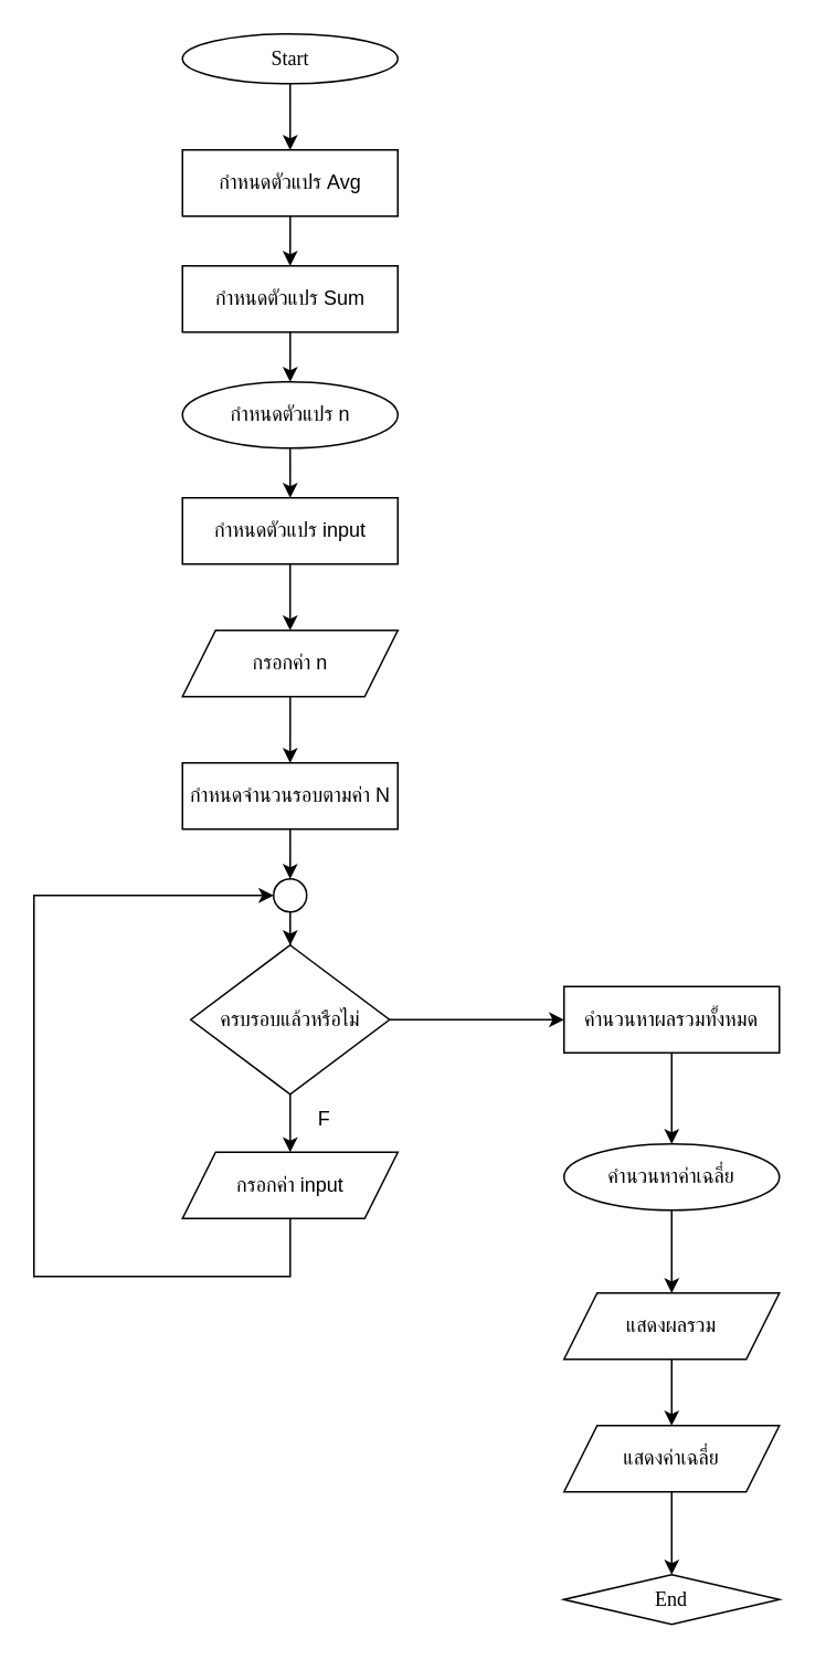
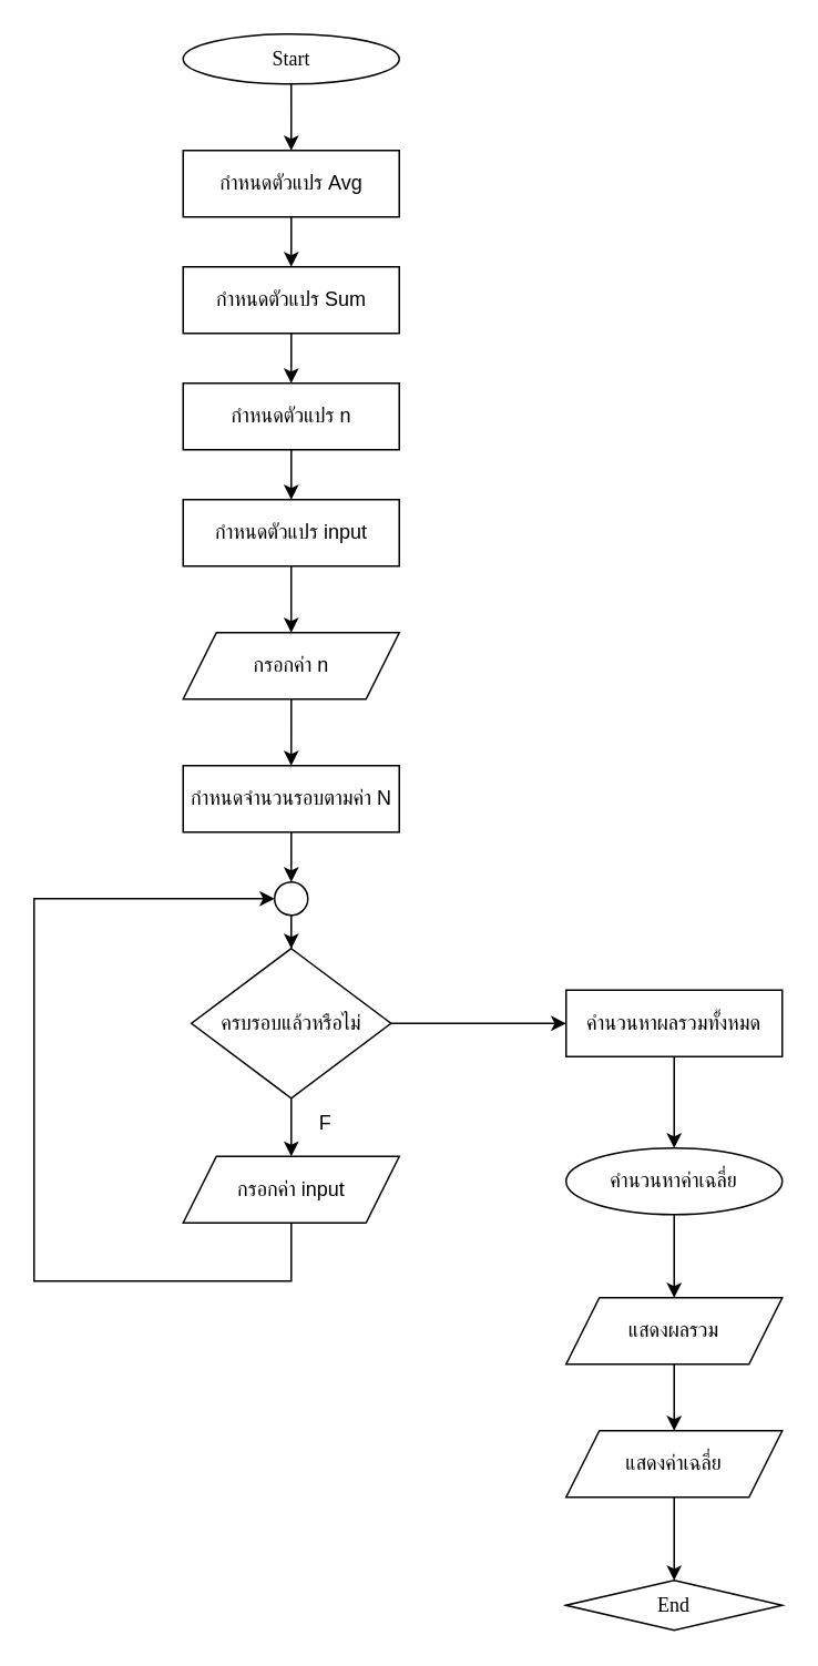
  <mxCell id="0" />
  <mxCell id="1" parent="0" />
  <mxCell id="2" value="" style="edgeStyle=orthogonalEdgeStyle;rounded=0;orthogonalLoop=1;jettySize=auto;html=1;" edge="1" parent="1" source="3"><mxGeometry relative="1" as="geometry"><mxPoint x="174.66" y="90" as="targetPoint" /></mxGeometry></mxCell>
  <mxCell id="3" value="&lt;font data-font-src=&quot;https://fonts.googleapis.com/css?family=Sarabun&quot; face=&quot;Sarabun&quot;&gt;Start&lt;/font&gt;" style="ellipse;whiteSpace=wrap;html=1;" vertex="1" parent="1"><mxGeometry x="109.66" y="20" width="130" height="30" as="geometry" /></mxCell>
  <mxCell id="4" value="" style="edgeStyle=orthogonalEdgeStyle;rounded=0;orthogonalLoop=1;jettySize=auto;html=1;" edge="1" parent="1" source="5" target="7"><mxGeometry relative="1" as="geometry" /></mxCell>
- <mxCell id="5" value="กำหนดตัวแปร n" style="ellipse;whiteSpace=wrap;html=1;" vertex="1" parent="1"><mxGeometry x="109.66" y="230" width="130" height="40" as="geometry" /></mxCell>
+ <mxCell id="5" value="กำหนดตัวแปร n" style="rounded=0;whiteSpace=wrap;html=1;" vertex="1" parent="1"><mxGeometry x="109.66" y="230" width="130" height="40" as="geometry" /></mxCell>
  <mxCell id="6" value="" style="edgeStyle=orthogonalEdgeStyle;rounded=0;orthogonalLoop=1;jettySize=auto;html=1;" edge="1" parent="1" source="7" target="9"><mxGeometry relative="1" as="geometry" /></mxCell>
  <mxCell id="7" value="กำหนดตัวแปร input" style="rounded=0;whiteSpace=wrap;html=1;" vertex="1" parent="1"><mxGeometry x="109.66" y="300" width="130" height="40" as="geometry" /></mxCell>
  <mxCell id="8" value="" style="edgeStyle=orthogonalEdgeStyle;rounded=0;orthogonalLoop=1;jettySize=auto;html=1;" edge="1" parent="1" source="9"><mxGeometry relative="1" as="geometry"><mxPoint x="174.66" y="460" as="targetPoint" /></mxGeometry></mxCell>
  <mxCell id="9" value="กรอกค่า n" style="rounded=0;whiteSpace=wrap;html=1;shape=parallelogram;perimeter=parallelogramPerimeter;fixedSize=1;" vertex="1" parent="1"><mxGeometry x="109.66" y="380" width="130" height="40" as="geometry" /></mxCell>
  <mxCell id="10" value="" style="edgeStyle=orthogonalEdgeStyle;rounded=0;orthogonalLoop=1;jettySize=auto;html=1;" edge="1" parent="1" source="12" target="16"><mxGeometry relative="1" as="geometry" /></mxCell>
  <mxCell id="11" value="" style="edgeStyle=orthogonalEdgeStyle;rounded=0;orthogonalLoop=1;jettySize=auto;html=1;" edge="1" parent="1" source="12" target="21"><mxGeometry relative="1" as="geometry" /></mxCell>
  <mxCell id="12" value="ครบรอบแล้วหรือไม่" style="rhombus;whiteSpace=wrap;html=1;" vertex="1" parent="1"><mxGeometry x="114.66" y="570" width="120" height="90" as="geometry" /></mxCell>
  <mxCell id="13" value="" style="edgeStyle=orthogonalEdgeStyle;rounded=0;orthogonalLoop=1;jettySize=auto;html=1;" edge="1" parent="1" source="14" target="18"><mxGeometry relative="1" as="geometry" /></mxCell>
  <mxCell id="14" value="กำหนดจำนวนรอบตามค่า N" style="rounded=0;whiteSpace=wrap;html=1;" vertex="1" parent="1"><mxGeometry x="109.66" y="460" width="130" height="40" as="geometry" /></mxCell>
  <mxCell id="15" style="edgeStyle=orthogonalEdgeStyle;rounded=0;orthogonalLoop=1;jettySize=auto;html=1;entryX=0;entryY=0.5;entryDx=0;entryDy=0;" edge="1" parent="1" source="16" target="18"><mxGeometry relative="1" as="geometry"><Array as="points"><mxPoint x="175" y="770" /><mxPoint x="20" y="770" /><mxPoint x="20" y="540" /></Array></mxGeometry></mxCell>
  <mxCell id="16" value="กรอกค่า input" style="rounded=0;whiteSpace=wrap;html=1;shape=parallelogram;perimeter=parallelogramPerimeter;fixedSize=1;" vertex="1" parent="1"><mxGeometry x="109.66" y="695" width="130" height="40" as="geometry" /></mxCell>
  <mxCell id="17" value="" style="edgeStyle=orthogonalEdgeStyle;rounded=0;orthogonalLoop=1;jettySize=auto;html=1;" edge="1" parent="1" source="18" target="12"><mxGeometry relative="1" as="geometry" /></mxCell>
  <mxCell id="18" value="" style="ellipse;whiteSpace=wrap;html=1;aspect=fixed;" vertex="1" parent="1"><mxGeometry x="164.66" y="530" width="20" height="20" as="geometry" /></mxCell>
  <mxCell id="19" value="F" style="text;html=1;align=center;verticalAlign=middle;resizable=0;points=[];autosize=1;strokeColor=none;fillColor=none;" vertex="1" parent="1"><mxGeometry x="180" y="660" width="30" height="30" as="geometry" /></mxCell>
  <mxCell id="20" value="" style="edgeStyle=orthogonalEdgeStyle;rounded=0;orthogonalLoop=1;jettySize=auto;html=1;" edge="1" parent="1" source="21" target="23"><mxGeometry relative="1" as="geometry" /></mxCell>
  <mxCell id="21" value="คำนวนหาผลรวมทั้งหมด" style="rounded=0;whiteSpace=wrap;html=1;" vertex="1" parent="1"><mxGeometry x="340" y="595" width="130" height="40" as="geometry" /></mxCell>
  <mxCell id="22" value="" style="edgeStyle=orthogonalEdgeStyle;rounded=0;orthogonalLoop=1;jettySize=auto;html=1;" edge="1" parent="1" source="23" target="25"><mxGeometry relative="1" as="geometry" /></mxCell>
  <mxCell id="23" value="คำนวนหาค่าเฉลี่ย" style="ellipse;whiteSpace=wrap;html=1;" vertex="1" parent="1"><mxGeometry x="340" y="690" width="130" height="40" as="geometry" /></mxCell>
  <mxCell id="24" value="" style="edgeStyle=orthogonalEdgeStyle;rounded=0;orthogonalLoop=1;jettySize=auto;html=1;" edge="1" parent="1" source="25" target="27"><mxGeometry relative="1" as="geometry" /></mxCell>
  <mxCell id="25" value="แสดงผลรวม" style="rounded=0;whiteSpace=wrap;html=1;shape=parallelogram;perimeter=parallelogramPerimeter;fixedSize=1;" vertex="1" parent="1"><mxGeometry x="340" y="780" width="130" height="40" as="geometry" /></mxCell>
  <mxCell id="26" value="" style="edgeStyle=orthogonalEdgeStyle;rounded=0;orthogonalLoop=1;jettySize=auto;html=1;" edge="1" parent="1" source="27" target="28"><mxGeometry relative="1" as="geometry" /></mxCell>
  <mxCell id="27" value="แสดงค่าเฉลี่ย" style="rounded=0;whiteSpace=wrap;html=1;shape=parallelogram;perimeter=parallelogramPerimeter;fixedSize=1;" vertex="1" parent="1"><mxGeometry x="340" y="860" width="130" height="40" as="geometry" /></mxCell>
  <mxCell id="28" value="&lt;font data-font-src=&quot;https://fonts.googleapis.com/css?family=Sarabun&quot; face=&quot;Sarabun&quot;&gt;End&lt;/font&gt;" style="rhombus;whiteSpace=wrap;html=1;" vertex="1" parent="1"><mxGeometry x="340" y="950" width="130" height="30" as="geometry" /></mxCell>
  <mxCell id="29" style="edgeStyle=orthogonalEdgeStyle;rounded=0;orthogonalLoop=1;jettySize=auto;html=1;entryX=0.5;entryY=0;entryDx=0;entryDy=0;" edge="1" parent="1" source="30" target="5"><mxGeometry relative="1" as="geometry" /></mxCell>
  <mxCell id="30" value="กำหนดตัวแปร Sum" style="rounded=0;whiteSpace=wrap;html=1;" vertex="1" parent="1"><mxGeometry x="109.66" y="160" width="130" height="40" as="geometry" /></mxCell>
  <mxCell id="31" style="edgeStyle=orthogonalEdgeStyle;rounded=0;orthogonalLoop=1;jettySize=auto;html=1;entryX=0.5;entryY=0;entryDx=0;entryDy=0;" edge="1" parent="1" source="32" target="30"><mxGeometry relative="1" as="geometry" /></mxCell>
  <mxCell id="32" value="กำหนดตัวแปร Avg" style="rounded=0;whiteSpace=wrap;html=1;" vertex="1" parent="1"><mxGeometry x="109.66" y="90" width="130" height="40" as="geometry" /></mxCell>
